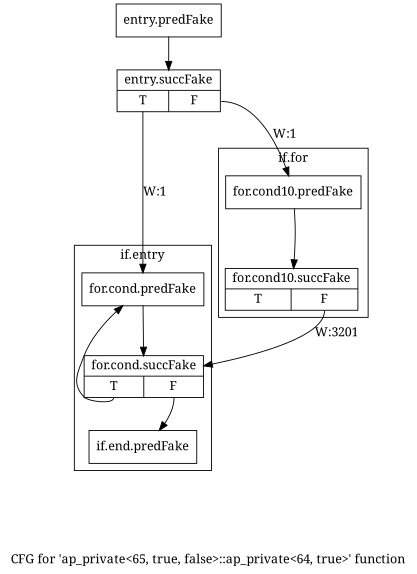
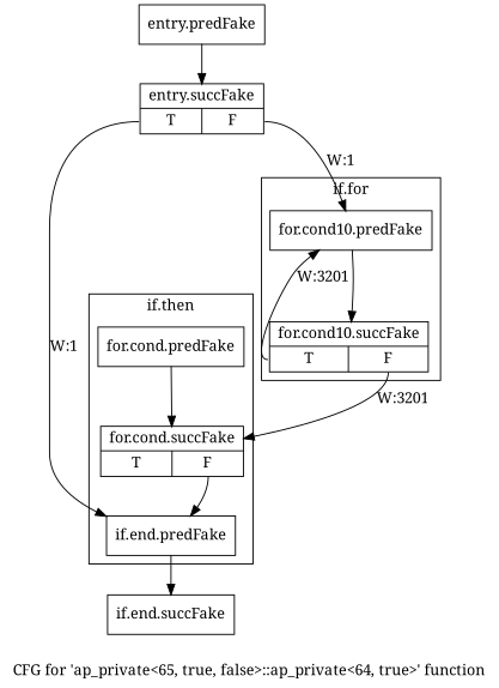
  digraph {
    fontname="Noto Serif"
    label="CFG for 'ap_private\<65, true, false\>::ap_private\<64, true\>' function"
    node [filename="/tools/Xilinx/Vitis_HLS/2022.1/include/etc/ap_private.h" fontname="Noto Serif" linenumber=3505 shape=record]
    edge [execusionnum=0 filename="/tools/Xilinx/Vitis_HLS/2022.1/include/etc/ap_private.h" fontname="Noto Serif"]
    n1 [label="{for.cond.predFake}"]
    n2 [label="{for.cond.succFake|{<s0>T|<s1>F}}"]
    n3 [label="{if.end.predFake}" linenumber=3512]
    n4 [label="{for.cond10.predFake}" linenumber=3509]
    n5 [label="{for.cond10.succFake|{<s0>T|<s1>F}}" linenumber=3509]
+   n6 [label="{if.end.succFake}" linenumber=3514]
    n7 [label="{entry.predFake}" filename="" linenumber=""]
    n8 [label="{entry.succFake|{<s0>T|<s1>F}}" linenumber=3503]
    subgraph cluster_1 {
      invocationtime=1
-     label="if.entry"
+     label="if.then"
      tripcount=0
      n1
      n2
      n3
    }
    subgraph cluster_2 {
      invocationtime=3201
      label="if.for"
      tripcount=3200
      n4
      n5
    }
    n1 -> n2
-   n2 -> n1 [tailport=s0]
    n2 -> n3 [tailport=s1]
+   n3 -> n6
    n4 -> n5 [execusionnum=6400]
    n5 -> n2 [execusionnum=3200 label="W:3201" tailport=s1 filename=""]
+   n5 -> n4 [execusionnum=3200 label="W:3201" tailport=s0]
    n7 -> n8 [execusionnum=3200]
-   n8 -> n1 [label="W:1" tailport=s0]
+   n8 -> n3 [label="W:1" tailport=s0]
    n8 -> n4 [execusionnum=3200 label="W:1" tailport=s1]
  }
